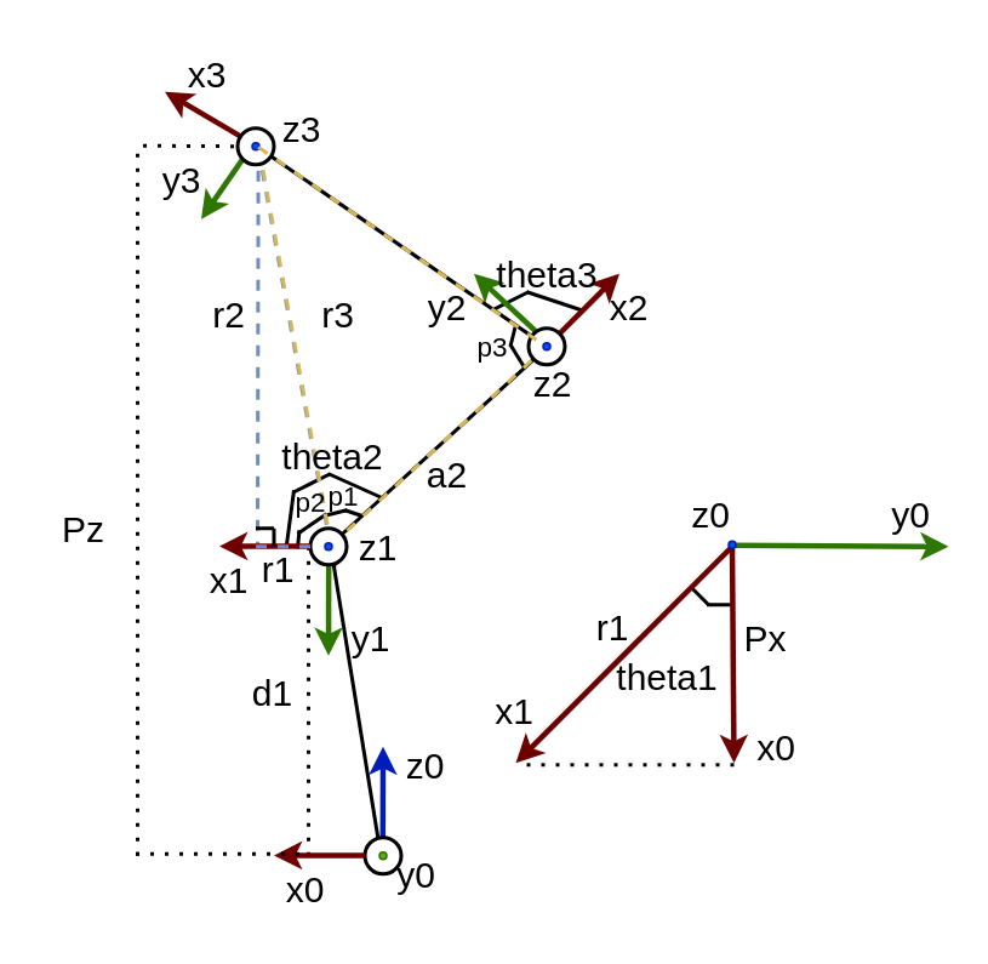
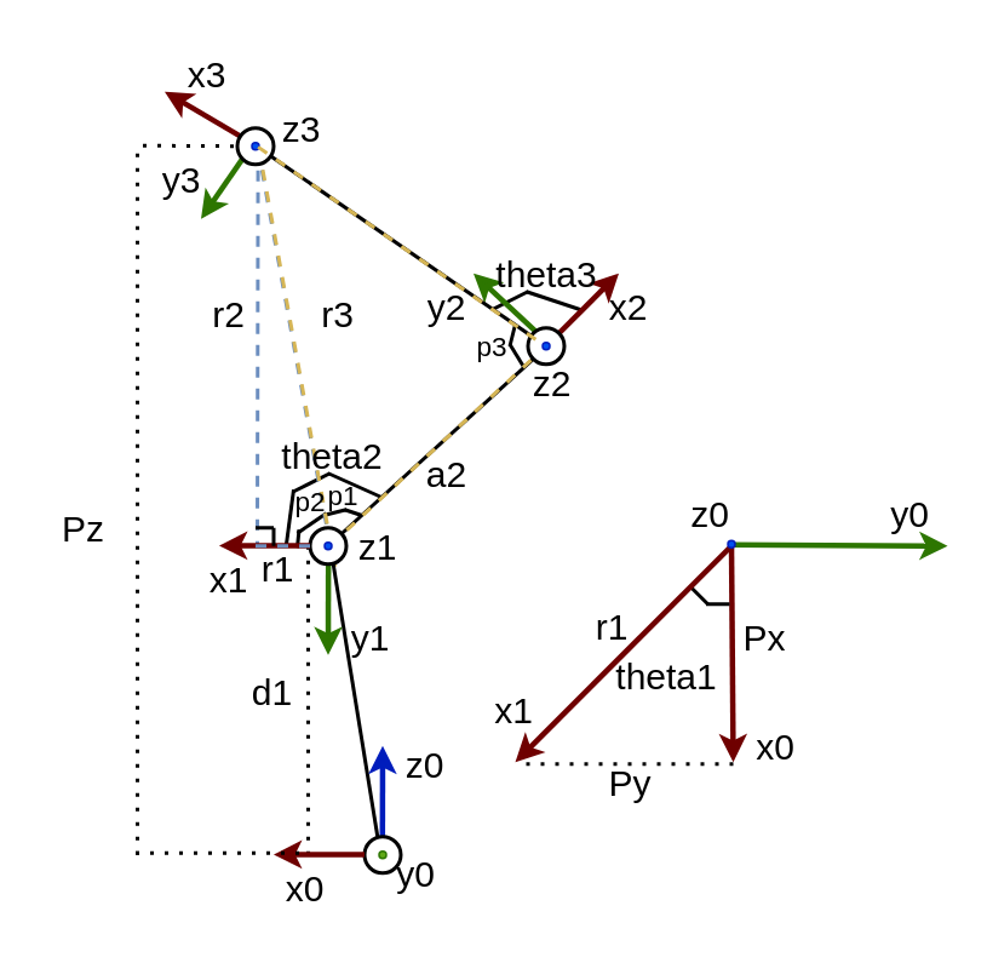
  <mxCell id="0" />
  <mxCell id="1" parent="0" />
  <mxCell id="2" value="" style="endArrow=none;dashed=1;html=1;dashPattern=1 3;strokeWidth=2;rounded=0;strokeColor=#000000;" parent="1" edge="1"><mxGeometry width="50" height="50" relative="1" as="geometry"><mxPoint x="78" y="79.66" as="sourcePoint" /><mxPoint x="140" y="80" as="targetPoint" /></mxGeometry></mxCell>
  <mxCell id="3" value="" style="endArrow=none;html=1;rounded=0;strokeColor=#000000;strokeWidth=2;" parent="1" edge="1"><mxGeometry width="50" height="50" relative="1" as="geometry"><mxPoint x="379" y="322" as="sourcePoint" /><mxPoint x="389" y="332" as="targetPoint" /></mxGeometry></mxCell>
  <mxCell id="4" value="" style="endArrow=classic;html=1;rounded=0;strokeColor=#2D7600;strokeWidth=3;fillColor=#60a917;exitX=0.8;exitY=1.008;exitDx=0;exitDy=0;exitPerimeter=0;" parent="1" edge="1"><mxGeometry width="50" height="50" relative="1" as="geometry"><mxPoint x="402" y="299.32" as="sourcePoint" /><mxPoint x="521" y="300" as="targetPoint" /></mxGeometry></mxCell>
  <mxCell id="5" value="" style="endArrow=none;html=1;rounded=0;strokeColor=#000000;strokeWidth=2;" parent="1" edge="1"><mxGeometry width="50" height="50" relative="1" as="geometry"><mxPoint x="289" y="160" as="sourcePoint" /><mxPoint x="319" y="170" as="targetPoint" /></mxGeometry></mxCell>
  <mxCell id="6" value="" style="endArrow=none;html=1;rounded=0;strokeColor=#000000;strokeWidth=2;" parent="1" edge="1"><mxGeometry width="50" height="50" relative="1" as="geometry"><mxPoint x="290" y="160" as="sourcePoint" /><mxPoint x="270" y="170" as="targetPoint" /></mxGeometry></mxCell>
  <mxCell id="7" value="" style="endArrow=none;html=1;rounded=0;strokeColor=#000000;strokeWidth=2;" parent="1" edge="1"><mxGeometry width="50" height="50" relative="1" as="geometry"><mxPoint x="180" y="260" as="sourcePoint" /><mxPoint x="209" y="273" as="targetPoint" /></mxGeometry></mxCell>
  <mxCell id="8" value="" style="endArrow=none;html=1;rounded=0;strokeColor=#000000;strokeWidth=2;" parent="1" edge="1"><mxGeometry width="50" height="50" relative="1" as="geometry"><mxPoint x="161" y="269" as="sourcePoint" /><mxPoint x="157" y="299" as="targetPoint" /></mxGeometry></mxCell>
  <mxCell id="9" value="" style="endArrow=none;html=1;rounded=0;strokeColor=#000000;strokeWidth=2;" parent="1" edge="1"><mxGeometry width="50" height="50" relative="1" as="geometry"><mxPoint x="161" y="270" as="sourcePoint" /><mxPoint x="181" y="260" as="targetPoint" /></mxGeometry></mxCell>
  <mxCell id="10" value="" style="endArrow=none;html=1;rounded=0;strokeColor=#000000;strokeWidth=2;" parent="1" edge="1"><mxGeometry width="50" height="50" relative="1" as="geometry"><mxPoint x="163" y="293" as="sourcePoint" /><mxPoint x="179" y="282" as="targetPoint" /></mxGeometry></mxCell>
  <mxCell id="11" value="" style="endArrow=none;html=1;rounded=0;strokeColor=#000000;strokeWidth=2;" parent="1" edge="1"><mxGeometry width="50" height="50" relative="1" as="geometry"><mxPoint x="164" y="291" as="sourcePoint" /><mxPoint x="163" y="301" as="targetPoint" /></mxGeometry></mxCell>
  <mxCell id="12" value="" style="endArrow=none;html=1;rounded=0;strokeColor=#000000;strokeWidth=2;" parent="1" edge="1"><mxGeometry width="50" height="50" relative="1" as="geometry"><mxPoint x="189" y="280" as="sourcePoint" /><mxPoint x="198" y="283" as="targetPoint" /></mxGeometry></mxCell>
  <mxCell id="13" value="" style="endArrow=none;html=1;rounded=0;strokeColor=#000000;strokeWidth=2;" parent="1" edge="1"><mxGeometry width="50" height="50" relative="1" as="geometry"><mxPoint x="190" y="280" as="sourcePoint" /><mxPoint x="178" y="283" as="targetPoint" /></mxGeometry></mxCell>
  <mxCell id="14" value="" style="endArrow=none;html=1;rounded=0;strokeColor=#000000;strokeWidth=2;" parent="1" edge="1"><mxGeometry width="50" height="50" relative="1" as="geometry"><mxPoint x="280" y="189" as="sourcePoint" /><mxPoint x="288" y="202" as="targetPoint" /></mxGeometry></mxCell>
  <mxCell id="15" value="" style="endArrow=none;html=1;rounded=0;strokeColor=#000000;strokeWidth=2;" parent="1" edge="1"><mxGeometry width="50" height="50" relative="1" as="geometry"><mxPoint x="283" y="178" as="sourcePoint" /><mxPoint x="280" y="190" as="targetPoint" /></mxGeometry></mxCell>
  <mxCell id="16" value="" style="endArrow=none;dashed=1;html=1;dashPattern=1 3;strokeWidth=2;rounded=0;strokeColor=#000000;" parent="1" edge="1"><mxGeometry width="50" height="50" relative="1" as="geometry"><mxPoint x="169" y="470" as="sourcePoint" /><mxPoint x="169" y="300" as="targetPoint" /></mxGeometry></mxCell>
  <mxCell id="17" value="" style="endArrow=none;dashed=1;html=1;rounded=0;strokeColor=#6c8ebf;strokeWidth=2;exitX=1;exitY=1;exitDx=0;exitDy=0;entryX=1;entryY=1;entryDx=0;entryDy=0;fillColor=#dae8fc;" parent="1" source="38" target="34" edge="1"><mxGeometry width="50" height="50" relative="1" as="geometry"><mxPoint x="175" y="80" as="sourcePoint" /><mxPoint x="205" y="80" as="targetPoint" /></mxGeometry></mxCell>
  <mxCell id="18" value="" style="endArrow=none;dashed=1;html=1;rounded=0;strokeColor=#d6b656;strokeWidth=2;exitX=1;exitY=1;exitDx=0;exitDy=0;entryX=1;entryY=1;entryDx=0;entryDy=0;fillColor=#fff2cc;" parent="1" edge="1"><mxGeometry width="50" height="50" relative="1" as="geometry"><mxPoint x="144" y="93" as="sourcePoint" /><mxPoint x="184" y="313" as="targetPoint" /></mxGeometry></mxCell>
  <mxCell id="19" value="" style="endArrow=none;html=1;rounded=0;strokeColor=#000000;strokeWidth=2;entryX=0;entryY=1;entryDx=0;entryDy=0;" parent="1" target="26" edge="1"><mxGeometry width="50" height="50" relative="1" as="geometry"><mxPoint x="180" y="300" as="sourcePoint" /><mxPoint x="240" y="240" as="targetPoint" /></mxGeometry></mxCell>
  <mxCell id="20" value="" style="endArrow=none;dashed=1;html=1;rounded=0;strokeColor=#d6b656;strokeWidth=2;exitX=1;exitY=1;exitDx=0;exitDy=0;entryX=0.5;entryY=1;entryDx=0;entryDy=0;fillColor=#fff2cc;" parent="1" edge="1"><mxGeometry width="50" height="50" relative="1" as="geometry"><mxPoint x="181.414" y="299.414" as="sourcePoint" /><mxPoint x="300" y="190" as="targetPoint" /></mxGeometry></mxCell>
  <mxCell id="21" value="" style="endArrow=none;dashed=1;html=1;rounded=0;strokeColor=#6c8ebf;strokeWidth=2;exitX=1;exitY=1;exitDx=0;exitDy=0;fillColor=#dae8fc;" parent="1" source="38" edge="1"><mxGeometry width="50" height="50" relative="1" as="geometry"><mxPoint x="165" y="70" as="sourcePoint" /><mxPoint x="141" y="300" as="targetPoint" /></mxGeometry></mxCell>
  <mxCell id="22" value="" style="endArrow=classic;html=1;rounded=0;strokeColor=#2D7600;strokeWidth=3;fillColor=#60a917;exitX=0;exitY=0;exitDx=0;exitDy=0;" parent="1" source="38" edge="1"><mxGeometry width="50" height="50" relative="1" as="geometry"><mxPoint x="130" y="100" as="sourcePoint" /><mxPoint x="110" y="120" as="targetPoint" /></mxGeometry></mxCell>
  <mxCell id="23" value="" style="endArrow=classic;html=1;rounded=0;strokeColor=#6F0000;strokeWidth=3;fillColor=#a20025;exitX=0;exitY=0;exitDx=0;exitDy=0;" parent="1" source="38" edge="1"><mxGeometry width="50" height="50" relative="1" as="geometry"><mxPoint x="130" y="70" as="sourcePoint" /><mxPoint x="90" y="50" as="targetPoint" /></mxGeometry></mxCell>
  <mxCell id="24" value="" style="endArrow=classic;html=1;rounded=0;strokeColor=#2D7600;strokeWidth=3;fillColor=#60a917;exitX=1;exitY=0;exitDx=0;exitDy=0;" parent="1" source="36" edge="1"><mxGeometry width="50" height="50" relative="1" as="geometry"><mxPoint x="290" y="189.76" as="sourcePoint" /><mxPoint x="260" y="150" as="targetPoint" /></mxGeometry></mxCell>
  <mxCell id="25" value="" style="endArrow=classic;html=1;rounded=0;strokeColor=#6F0000;strokeWidth=3;fillColor=#a20025;exitX=1;exitY=0;exitDx=0;exitDy=0;exitPerimeter=0;" parent="1" edge="1"><mxGeometry width="50" height="50" relative="1" as="geometry"><mxPoint x="302" y="188" as="sourcePoint" /><mxPoint x="340" y="150" as="targetPoint" /></mxGeometry></mxCell>
  <mxCell id="26" value="" style="ellipse;whiteSpace=wrap;html=1;aspect=fixed;strokeColor=#000000;fillColor=#ffffff;strokeWidth=2;" parent="1" vertex="1"><mxGeometry x="290" y="180" width="20" height="20" as="geometry" /></mxCell>
  <mxCell id="27" value="" style="endArrow=none;html=1;rounded=0;strokeColor=#000000;strokeWidth=2;exitX=1;exitY=1;exitDx=0;exitDy=0;entryX=0;entryY=0;entryDx=0;entryDy=0;" parent="1" source="34" target="30" edge="1"><mxGeometry width="50" height="50" relative="1" as="geometry"><mxPoint x="64" y="416" as="sourcePoint" /><mxPoint x="170" y="320" as="targetPoint" /></mxGeometry></mxCell>
  <mxCell id="28" value="" style="endArrow=classic;html=1;rounded=0;strokeColor=#001DBC;strokeWidth=3;fillColor=#0050ef;" parent="1" edge="1"><mxGeometry width="50" height="50" relative="1" as="geometry"><mxPoint x="209.88" y="460" as="sourcePoint" /><mxPoint x="210" y="410" as="targetPoint" /></mxGeometry></mxCell>
  <mxCell id="29" value="" style="ellipse;whiteSpace=wrap;html=1;aspect=fixed;strokeColor=#000000;fillColor=#ffffff;strokeWidth=2;" parent="1" vertex="1"><mxGeometry x="200" y="460" width="20" height="20" as="geometry" /></mxCell>
  <mxCell id="30" value="" style="ellipse;whiteSpace=wrap;html=1;aspect=fixed;fillColor=#60a917;fontColor=#ffffff;strokeColor=#2D7600;" parent="1" vertex="1"><mxGeometry x="208" y="468" width="4" height="4" as="geometry" /></mxCell>
  <mxCell id="31" value="" style="endArrow=classic;html=1;rounded=0;strokeColor=#6F0000;strokeWidth=3;fillColor=#a20025;" parent="1" edge="1"><mxGeometry width="50" height="50" relative="1" as="geometry"><mxPoint x="200" y="469.76" as="sourcePoint" /><mxPoint x="150" y="469.76" as="targetPoint" /></mxGeometry></mxCell>
  <mxCell id="32" value="" style="endArrow=classic;html=1;rounded=0;strokeColor=#2D7600;strokeWidth=3;fillColor=#60a917;" parent="1" edge="1"><mxGeometry width="50" height="50" relative="1" as="geometry"><mxPoint x="180.12" y="310" as="sourcePoint" /><mxPoint x="180" y="360" as="targetPoint" /></mxGeometry></mxCell>
  <mxCell id="33" value="" style="ellipse;whiteSpace=wrap;html=1;aspect=fixed;strokeColor=#000000;fillColor=#ffffff;strokeWidth=2;" parent="1" vertex="1"><mxGeometry x="170" y="290" width="20" height="20" as="geometry" /></mxCell>
  <mxCell id="34" value="" style="ellipse;whiteSpace=wrap;html=1;aspect=fixed;fillColor=#0050ef;fontColor=#ffffff;strokeColor=#001DBC;" parent="1" vertex="1"><mxGeometry x="178" y="298" width="4" height="4" as="geometry" /></mxCell>
  <mxCell id="35" value="" style="endArrow=classic;html=1;rounded=0;strokeColor=#6F0000;strokeWidth=3;fillColor=#a20025;" parent="1" edge="1"><mxGeometry width="50" height="50" relative="1" as="geometry"><mxPoint x="170" y="299.76" as="sourcePoint" /><mxPoint x="120" y="299.76" as="targetPoint" /></mxGeometry></mxCell>
  <mxCell id="36" value="" style="ellipse;whiteSpace=wrap;html=1;aspect=fixed;fillColor=#0050ef;fontColor=#ffffff;strokeColor=#001DBC;" parent="1" vertex="1"><mxGeometry x="298" y="188" width="4" height="4" as="geometry" /></mxCell>
  <mxCell id="37" value="" style="ellipse;whiteSpace=wrap;html=1;aspect=fixed;strokeColor=#000000;fillColor=#ffffff;strokeWidth=2;" parent="1" vertex="1"><mxGeometry x="130" y="70" width="20" height="20" as="geometry" /></mxCell>
  <mxCell id="38" value="" style="ellipse;whiteSpace=wrap;html=1;aspect=fixed;fillColor=#0050ef;fontColor=#ffffff;strokeColor=#001DBC;" parent="1" vertex="1"><mxGeometry x="138" y="78" width="4" height="4" as="geometry" /></mxCell>
  <mxCell id="39" value="" style="endArrow=none;html=1;rounded=0;strokeColor=#000000;strokeWidth=2;entryX=0.924;entryY=0.776;entryDx=0;entryDy=0;entryPerimeter=0;" parent="1" source="26" target="37" edge="1"><mxGeometry width="50" height="50" relative="1" as="geometry"><mxPoint x="44" y="180" as="sourcePoint" /><mxPoint x="150" y="84" as="targetPoint" /></mxGeometry></mxCell>
  <mxCell id="40" value="" style="endArrow=none;dashed=1;html=1;rounded=0;strokeColor=#6c8ebf;strokeWidth=2;fillColor=#dae8fc;" parent="1" target="33" edge="1"><mxGeometry width="50" height="50" relative="1" as="geometry"><mxPoint x="140" y="300" as="sourcePoint" /><mxPoint x="138" y="330" as="targetPoint" /></mxGeometry></mxCell>
  <mxCell id="41" value="" style="endArrow=none;dashed=1;html=1;rounded=0;strokeColor=#d6b656;strokeWidth=2;exitX=1;exitY=1;exitDx=0;exitDy=0;entryX=0;entryY=0.5;entryDx=0;entryDy=0;fillColor=#fff2cc;" parent="1" edge="1"><mxGeometry width="50" height="50" relative="1" as="geometry"><mxPoint x="141.414" y="80.414" as="sourcePoint" /><mxPoint x="298" y="189" as="targetPoint" /></mxGeometry></mxCell>
  <mxCell id="42" value="" style="endArrow=none;html=1;rounded=0;strokeColor=#000000;strokeWidth=2;" parent="1" edge="1"><mxGeometry width="50" height="50" relative="1" as="geometry"><mxPoint x="140" y="290" as="sourcePoint" /><mxPoint x="150" y="290" as="targetPoint" /></mxGeometry></mxCell>
  <mxCell id="43" value="" style="endArrow=none;html=1;rounded=0;strokeColor=#000000;strokeWidth=2;" parent="1" edge="1"><mxGeometry width="50" height="50" relative="1" as="geometry"><mxPoint x="150" y="300" as="sourcePoint" /><mxPoint x="150" y="290" as="targetPoint" /></mxGeometry></mxCell>
  <mxCell id="44" value="d1" style="text;html=1;align=center;verticalAlign=middle;resizable=0;points=[];autosize=1;strokeColor=none;fillColor=none;fontSize=20;fontColor=#000000;" parent="1" vertex="1"><mxGeometry x="124" y="360" width="50" height="40" as="geometry" /></mxCell>
  <mxCell id="45" value="r2" style="text;html=1;align=center;verticalAlign=middle;resizable=0;points=[];autosize=1;strokeColor=none;fillColor=none;fontSize=20;fontColor=#000000;" parent="1" vertex="1"><mxGeometry x="105" y="152" width="40" height="40" as="geometry" /></mxCell>
  <mxCell id="46" value="a2" style="text;html=1;align=center;verticalAlign=middle;resizable=0;points=[];autosize=1;strokeColor=none;fillColor=none;fontSize=20;fontColor=#000000;" parent="1" vertex="1"><mxGeometry x="220" y="240" width="50" height="40" as="geometry" /></mxCell>
  <mxCell id="47" value="r3" style="text;html=1;align=center;verticalAlign=middle;resizable=0;points=[];autosize=1;strokeColor=none;fillColor=none;fontSize=20;fontColor=#000000;" parent="1" vertex="1"><mxGeometry x="165" y="152" width="40" height="40" as="geometry" /></mxCell>
  <mxCell id="48" value="theta3" style="text;html=1;align=center;verticalAlign=middle;resizable=0;points=[];autosize=1;strokeColor=none;fillColor=none;fontSize=20;fontColor=#000000;" parent="1" vertex="1"><mxGeometry x="260" y="130" width="80" height="40" as="geometry" /></mxCell>
  <mxCell id="49" value="theta2" style="text;html=1;align=center;verticalAlign=middle;resizable=0;points=[];autosize=1;strokeColor=none;fillColor=none;fontSize=20;fontColor=#000000;" parent="1" vertex="1"><mxGeometry x="142" y="230" width="80" height="40" as="geometry" /></mxCell>
  <mxCell id="50" value="p1" style="text;html=1;align=center;verticalAlign=middle;resizable=0;points=[];autosize=1;strokeColor=none;fillColor=none;fontSize=15;fontColor=#000000;" parent="1" vertex="1"><mxGeometry x="168" y="257" width="40" height="30" as="geometry" /></mxCell>
  <mxCell id="51" value="p2" style="text;html=1;align=center;verticalAlign=middle;resizable=0;points=[];autosize=1;strokeColor=none;fillColor=none;fontSize=15;fontColor=#000000;" parent="1" vertex="1"><mxGeometry x="150" y="260" width="40" height="30" as="geometry" /></mxCell>
  <mxCell id="52" value="p3" style="text;html=1;align=center;verticalAlign=middle;resizable=0;points=[];autosize=1;strokeColor=none;fillColor=none;fontSize=15;fontColor=#000000;" parent="1" vertex="1"><mxGeometry x="250" y="175" width="40" height="30" as="geometry" /></mxCell>
  <mxCell id="53" value="y1" style="text;html=1;align=center;verticalAlign=middle;resizable=0;points=[];autosize=1;strokeColor=none;fillColor=none;fontSize=20;fontColor=#000000;" parent="1" vertex="1"><mxGeometry x="183" y="330" width="40" height="40" as="geometry" /></mxCell>
  <mxCell id="54" value="x1" style="text;html=1;align=center;verticalAlign=middle;resizable=0;points=[];autosize=1;strokeColor=none;fillColor=none;fontSize=20;fontColor=#000000;" parent="1" vertex="1"><mxGeometry x="105" y="298" width="40" height="40" as="geometry" /></mxCell>
  <mxCell id="55" value="z1" style="text;html=1;align=center;verticalAlign=middle;resizable=0;points=[];autosize=1;strokeColor=none;fillColor=none;fontSize=20;fontColor=#000000;" parent="1" vertex="1"><mxGeometry x="187" y="280" width="40" height="40" as="geometry" /></mxCell>
  <mxCell id="56" value="y0" style="text;html=1;align=center;verticalAlign=middle;resizable=0;points=[];autosize=1;strokeColor=none;fillColor=none;fontSize=20;fontColor=#000000;" parent="1" vertex="1"><mxGeometry x="208" y="460" width="40" height="40" as="geometry" /></mxCell>
  <mxCell id="57" value="x0" style="text;html=1;align=center;verticalAlign=middle;resizable=0;points=[];autosize=1;strokeColor=none;fillColor=none;fontSize=20;fontColor=#000000;" parent="1" vertex="1"><mxGeometry x="147" y="468" width="40" height="40" as="geometry" /></mxCell>
  <mxCell id="58" value="z0" style="text;html=1;align=center;verticalAlign=middle;resizable=0;points=[];autosize=1;strokeColor=none;fillColor=none;fontSize=20;fontColor=#000000;" parent="1" vertex="1"><mxGeometry x="213" y="400" width="40" height="40" as="geometry" /></mxCell>
  <mxCell id="59" value="y3" style="text;html=1;align=center;verticalAlign=middle;resizable=0;points=[];autosize=1;strokeColor=none;fillColor=none;fontSize=20;fontColor=#000000;" parent="1" vertex="1"><mxGeometry x="79" y="78" width="40" height="40" as="geometry" /></mxCell>
  <mxCell id="60" value="z3" style="text;html=1;align=center;verticalAlign=middle;resizable=0;points=[];autosize=1;strokeColor=none;fillColor=none;fontSize=20;fontColor=#000000;" parent="1" vertex="1"><mxGeometry x="145" y="50" width="40" height="40" as="geometry" /></mxCell>
  <mxCell id="61" value="x3" style="text;html=1;align=center;verticalAlign=middle;resizable=0;points=[];autosize=1;strokeColor=none;fillColor=none;fontSize=20;fontColor=#000000;" parent="1" vertex="1"><mxGeometry x="93" y="20" width="40" height="40" as="geometry" /></mxCell>
  <mxCell id="62" value="y2" style="text;html=1;align=center;verticalAlign=middle;resizable=0;points=[];autosize=1;strokeColor=none;fillColor=none;fontSize=20;fontColor=#000000;" parent="1" vertex="1"><mxGeometry x="225" y="148" width="40" height="40" as="geometry" /></mxCell>
  <mxCell id="63" value="x2" style="text;html=1;align=center;verticalAlign=middle;resizable=0;points=[];autosize=1;strokeColor=none;fillColor=none;fontSize=20;fontColor=#000000;" parent="1" vertex="1"><mxGeometry x="325" y="148" width="40" height="40" as="geometry" /></mxCell>
  <mxCell id="64" value="z2" style="text;html=1;align=center;verticalAlign=middle;resizable=0;points=[];autosize=1;strokeColor=none;fillColor=none;fontSize=20;fontColor=#000000;" parent="1" vertex="1"><mxGeometry x="283" y="190" width="40" height="40" as="geometry" /></mxCell>
  <mxCell id="65" value="" style="endArrow=classic;html=1;rounded=0;strokeColor=#6F0000;strokeWidth=3;fillColor=#a20025;exitX=0;exitY=0;exitDx=0;exitDy=0;" parent="1" edge="1"><mxGeometry width="50" height="50" relative="1" as="geometry"><mxPoint x="402" y="298" as="sourcePoint" /><mxPoint x="403" y="419" as="targetPoint" /></mxGeometry></mxCell>
  <mxCell id="66" value="" style="endArrow=classic;html=1;rounded=0;strokeColor=#6F0000;strokeWidth=3;fillColor=#a20025;" parent="1" edge="1"><mxGeometry width="50" height="50" relative="1" as="geometry"><mxPoint x="403" y="299" as="sourcePoint" /><mxPoint x="283" y="419" as="targetPoint" /></mxGeometry></mxCell>
  <mxCell id="67" value="theta1" style="text;html=1;align=center;verticalAlign=middle;resizable=0;points=[];autosize=1;strokeColor=none;fillColor=none;fontSize=20;fontColor=#000000;" parent="1" vertex="1"><mxGeometry x="326" y="351" width="80" height="40" as="geometry" /></mxCell>
  <mxCell id="68" value="x0" style="text;html=1;align=center;verticalAlign=middle;resizable=0;points=[];autosize=1;strokeColor=none;fillColor=none;fontSize=20;fontColor=#000000;" parent="1" vertex="1"><mxGeometry x="406" y="390" width="40" height="40" as="geometry" /></mxCell>
  <mxCell id="69" value="x1" style="text;html=1;align=center;verticalAlign=middle;resizable=0;points=[];autosize=1;strokeColor=none;fillColor=none;fontSize=20;fontColor=#000000;" parent="1" vertex="1"><mxGeometry x="262" y="370" width="40" height="40" as="geometry" /></mxCell>
  <mxCell id="70" value="" style="ellipse;whiteSpace=wrap;html=1;aspect=fixed;fillColor=#0050ef;fontColor=#ffffff;strokeColor=#001DBC;" parent="1" vertex="1"><mxGeometry x="400" y="297" width="4" height="4" as="geometry" /></mxCell>
  <mxCell id="71" value="z0" style="text;html=1;align=center;verticalAlign=middle;resizable=0;points=[];autosize=1;strokeColor=none;fillColor=none;fontSize=20;fontColor=#000000;" parent="1" vertex="1"><mxGeometry x="370" y="262" width="40" height="40" as="geometry" /></mxCell>
  <mxCell id="72" value="y0" style="text;html=1;align=center;verticalAlign=middle;resizable=0;points=[];autosize=1;strokeColor=none;fillColor=none;fontSize=20;fontColor=#000000;" parent="1" vertex="1"><mxGeometry x="480" y="262" width="40" height="40" as="geometry" /></mxCell>
  <mxCell id="73" value="" style="endArrow=none;dashed=1;html=1;dashPattern=1 3;strokeWidth=2;rounded=0;strokeColor=#000000;" parent="1" edge="1"><mxGeometry width="50" height="50" relative="1" as="geometry"><mxPoint x="403" y="420" as="sourcePoint" /><mxPoint x="283" y="420" as="targetPoint" /></mxGeometry></mxCell>
+ <mxCell id="74" value="Py" style="text;html=1;align=center;verticalAlign=middle;resizable=0;points=[];autosize=1;strokeColor=none;fillColor=none;fontSize=20;fontColor=#000000;" parent="1" vertex="1"><mxGeometry x="321" y="410" width="50" height="40" as="geometry" /></mxCell>
  <mxCell id="75" value="Px" style="text;html=1;align=center;verticalAlign=middle;resizable=0;points=[];autosize=1;strokeColor=none;fillColor=none;fontSize=20;fontColor=#000000;" parent="1" vertex="1"><mxGeometry x="395" y="330" width="50" height="40" as="geometry" /></mxCell>
  <mxCell id="76" value="" style="endArrow=none;html=1;rounded=0;strokeColor=#000000;strokeWidth=2;" parent="1" edge="1"><mxGeometry width="50" height="50" relative="1" as="geometry"><mxPoint x="388" y="332" as="sourcePoint" /><mxPoint x="401" y="332" as="targetPoint" /></mxGeometry></mxCell>
  <mxCell id="77" value="" style="endArrow=none;dashed=1;html=1;dashPattern=1 3;strokeWidth=2;rounded=0;strokeColor=#000000;" parent="1" edge="1"><mxGeometry width="50" height="50" relative="1" as="geometry"><mxPoint x="75" y="470" as="sourcePoint" /><mxPoint x="75" y="78" as="targetPoint" /></mxGeometry></mxCell>
  <mxCell id="78" value="Pz" style="text;html=1;align=center;verticalAlign=middle;resizable=0;points=[];autosize=1;strokeColor=none;fillColor=none;fontSize=20;fontColor=#000000;" parent="1" vertex="1"><mxGeometry x="20" y="270" width="50" height="40" as="geometry" /></mxCell>
  <mxCell id="79" value="" style="endArrow=none;dashed=1;html=1;dashPattern=1 3;strokeWidth=2;rounded=0;strokeColor=#000000;" parent="1" edge="1"><mxGeometry width="50" height="50" relative="1" as="geometry"><mxPoint x="74" y="469" as="sourcePoint" /><mxPoint x="168" y="469" as="targetPoint" /></mxGeometry></mxCell>
  <mxCell id="80" value="r1" style="text;html=1;align=center;verticalAlign=middle;resizable=0;points=[];autosize=1;strokeColor=none;fillColor=none;fontSize=20;fontColor=#000000;" parent="1" vertex="1"><mxGeometry x="318" y="326" width="36" height="36" as="geometry" /></mxCell>
  <mxCell id="81" value="r1" style="text;html=1;align=center;verticalAlign=middle;resizable=0;points=[];autosize=1;strokeColor=none;fillColor=none;fontSize=20;fontColor=#000000;" parent="1" vertex="1"><mxGeometry x="134" y="294" width="36" height="36" as="geometry" /></mxCell>
